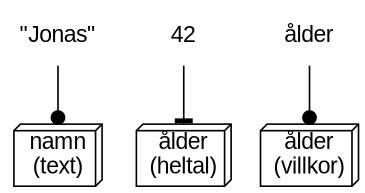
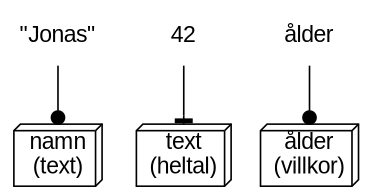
  digraph {
    node [fontname=arial shape=none]
    edge [arrowhead=dot]
    n1 [label="\"Jonas\""]
    n2 [label="namn\n(text)" shape=box3d]
    n3 [label=42]
-   n4 [label="ålder\n(heltal)" shape=box3d]
+   n4 [label="text\n(heltal)" shape=box3d]
    n5 [label="ålder"]
    n6 [label="ålder\n(villkor)" shape=box3d]
    n1 -> n2
    n3 -> n4 [arrowhead=tee]
    n5 -> n6
  }
